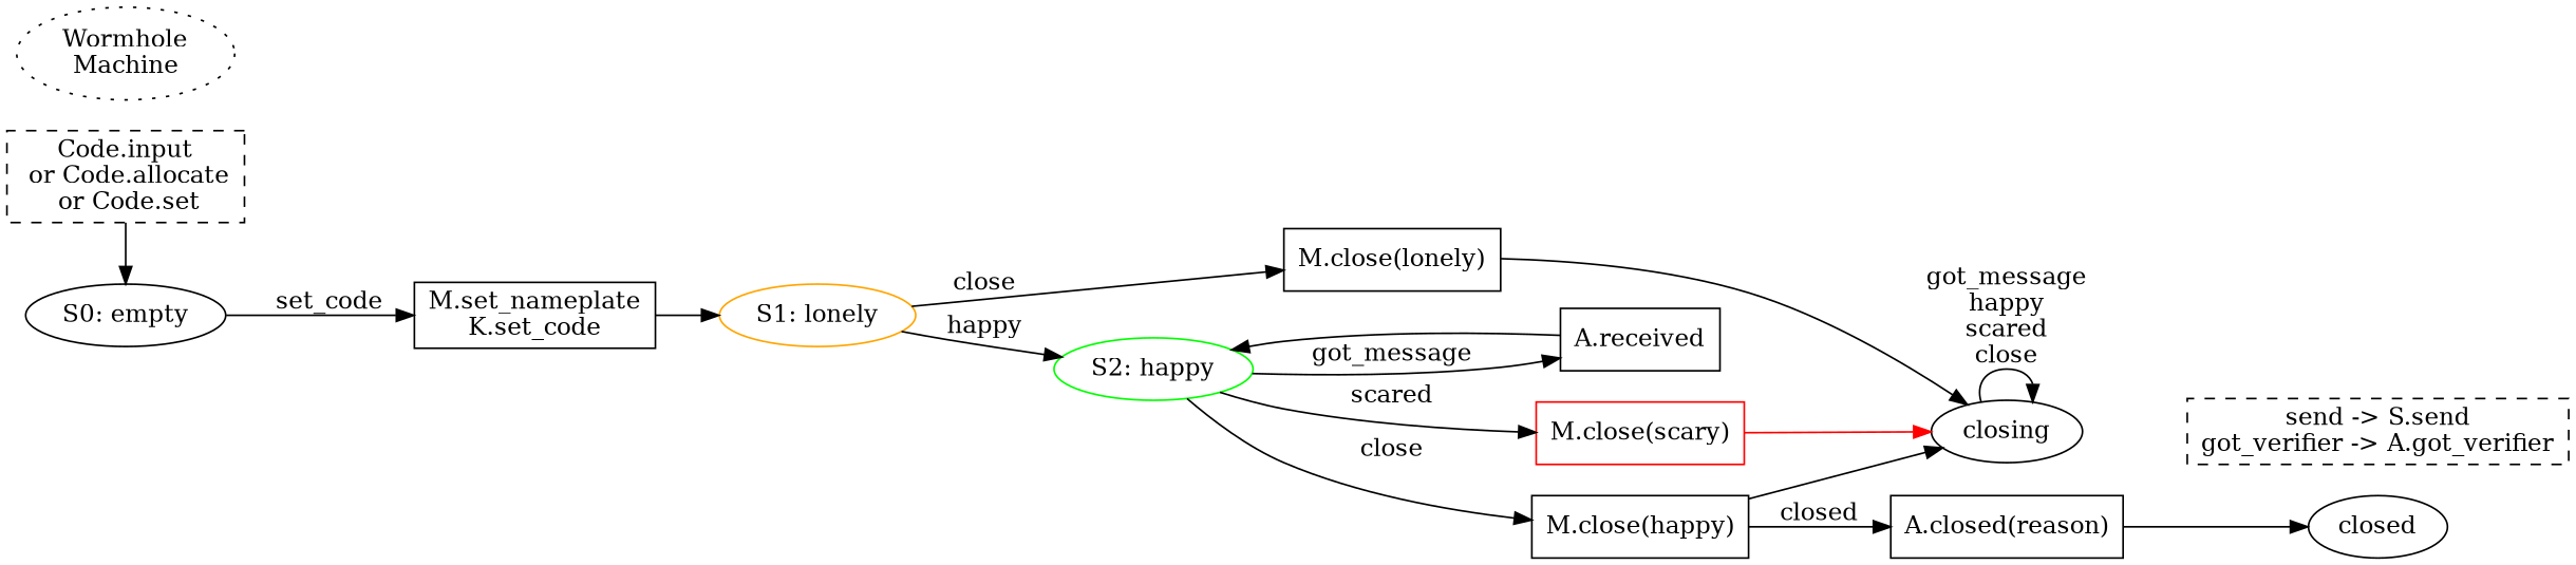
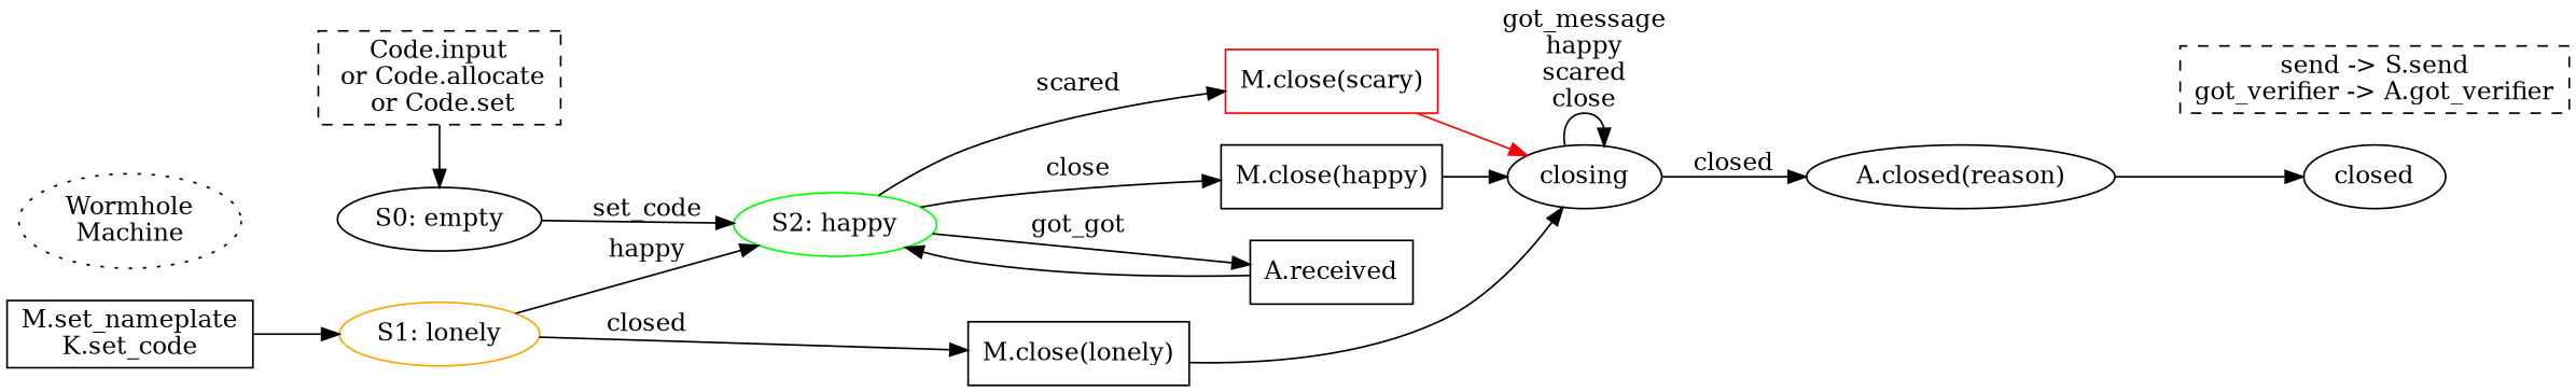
  digraph {
    rankdir=LR
    node [shape=box]
    n1 [label="Code.input\n or Code.allocate\n or Code.set" style=dashed]
    n2 [label="S0: empty" shape=""]
    n3 [label=closed shape=""]
    n4 [label="send -> S.send\ngot_verifier -> A.got_verifier" style=dashed]
    n5 [label="M.set_nameplate\nK.set_code"]
    n6 [label="Wormhole\nMachine" style=dotted shape=""]
    n7 [color=orange label="S1: lonely" shape=""]
    n8 [color=green label="S2: happy" shape=""]
    n9 [label="M.close(lonely)"]
    n10 [color=red label="M.close(scary)"]
    n11 [label="M.close(happy)"]
    n12 [label="A.received"]
    n13 [label=closing shape=""]
-   n14 [label="A.closed(reason)"]
+   n14 [label="A.closed(reason)" shape=ellipse]
    subgraph sub_1 {
      rank=same
      n1
      n2
    }
    subgraph sub_2 {
      rank=same
      n3
      n4
    }
    n1 -> n2
-   n2 -> n5 [label=set_code]
+   n2 -> n8 [label=set_code]
    n5 -> n7
    n7 -> n8 [label=happy]
-   n7 -> n9 [label=close]
+   n7 -> n9 [label=closed]
    n8 -> n10 [color=black label=scared]
    n8 -> n11 [label=close]
-   n8 -> n12 [label=got_message]
+   n8 -> n12 [label=got_got]
    n9 -> n13
    n10 -> n13 [color=red]
    n11 -> n13
    n12 -> n8
    n13 -> n13 [label="got_message\nhappy\nscared\nclose"]
-   n11 -> n14 [label=closed]
+   n13 -> n14 [label=closed]
    n14 -> n3
  }
